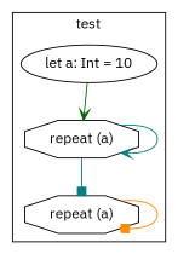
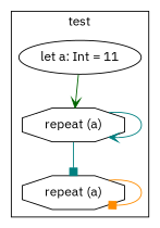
  digraph {
    fontname="IBM Plex Sans"
    node [shape=octagon fontname="IBM Plex Sans"]
    edge [color=teal arrowhead=vee fontname="IBM Plex Sans"]
-   n1 [label="let a: Int = 10" shape=ellipse]
+   n1 [label="let a: Int = 11" shape=ellipse]
    n2 [label="repeat (a)"]
    n3 [label="repeat (a)"]
    subgraph cluster_1 {
      label=test
      n1
      n2
      n3
    }
    n1 -> n2 [color=darkgreen]
    n2 -> n2
    n2 -> n3 [arrowhead=box]
    n3 -> n3 [color=darkorange arrowhead=box]
  }
